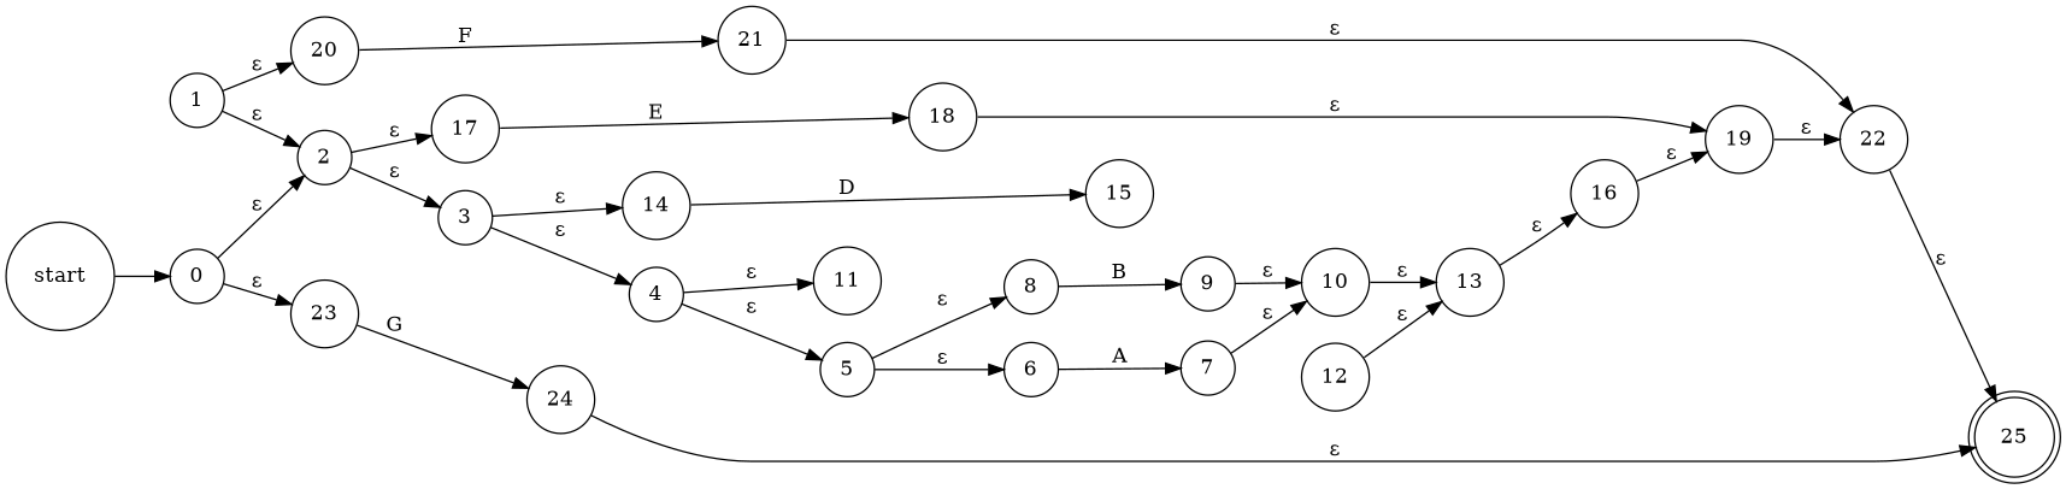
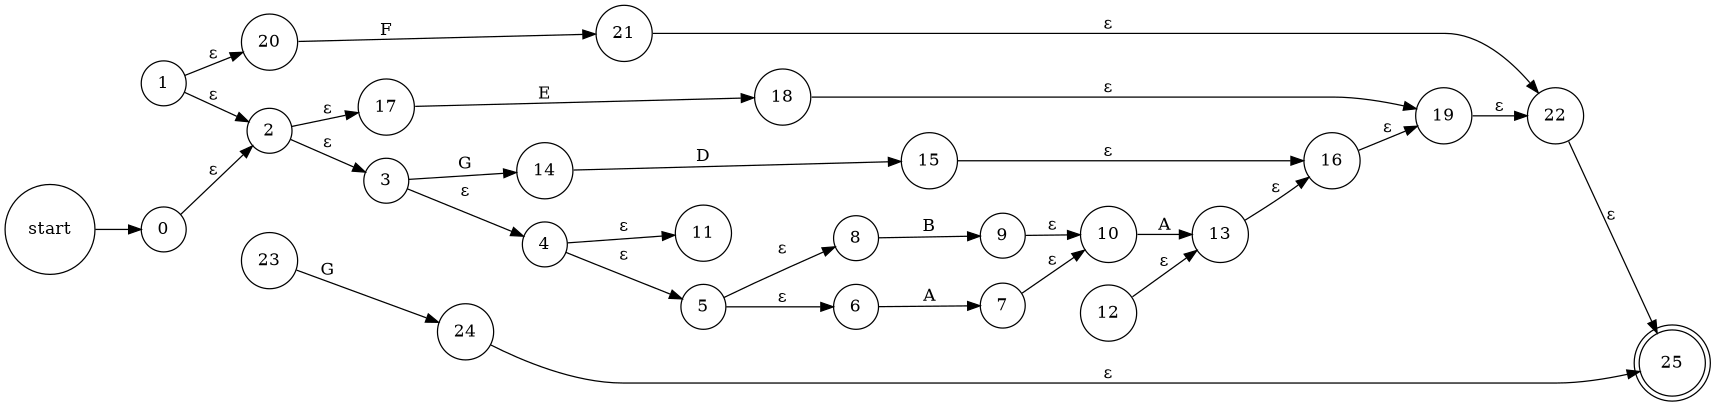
  digraph {
    rankdir=LR
    node [shape=circle]
    25 [shape=doublecircle]
    start [height=0.1 width=0.1]
    0
    23
    2
    1
    20
    24
    3
    17
    21
    4
    14
    18
    22
    5
    11
    15
    19
    6
    8
    16
    7
    9
    12
    13
    10
    start -> 0
-   0 -> 23 [label="ε"]
    0 -> 2 [label="ε"]
    23 -> 24 [label=G]
    2 -> 3 [label="ε"]
    2 -> 17 [label="ε"]
    1 -> 2 [label="ε"]
    1 -> 20 [label="ε"]
    20 -> 21 [label=F]
    24 -> 25 [label="ε"]
    3 -> 4 [label="ε"]
-   3 -> 14 [label="ε"]
+   3 -> 14 [label=G]
    17 -> 18 [label=E]
    21 -> 22 [label="ε"]
    4 -> 5 [label="ε"]
    4 -> 11 [label="ε"]
    14 -> 15 [label=D]
    18 -> 19 [label="ε"]
    22 -> 25 [label="ε"]
    5 -> 6 [label="ε"]
    5 -> 8 [label="ε"]
+   15 -> 16 [label="ε"]
    19 -> 22 [label="ε"]
    6 -> 7 [label=A]
    8 -> 9 [label=B]
    16 -> 19 [label="ε"]
    7 -> 10 [label="ε"]
    9 -> 10 [label="ε"]
    12 -> 13 [label="ε"]
    13 -> 16 [label="ε"]
-   10 -> 13 [label="ε"]
+   10 -> 13 [label=A]
  }
